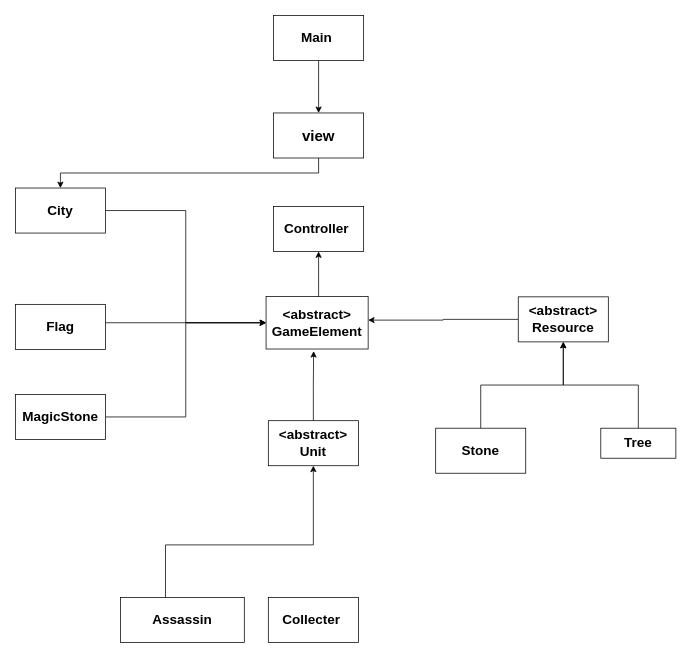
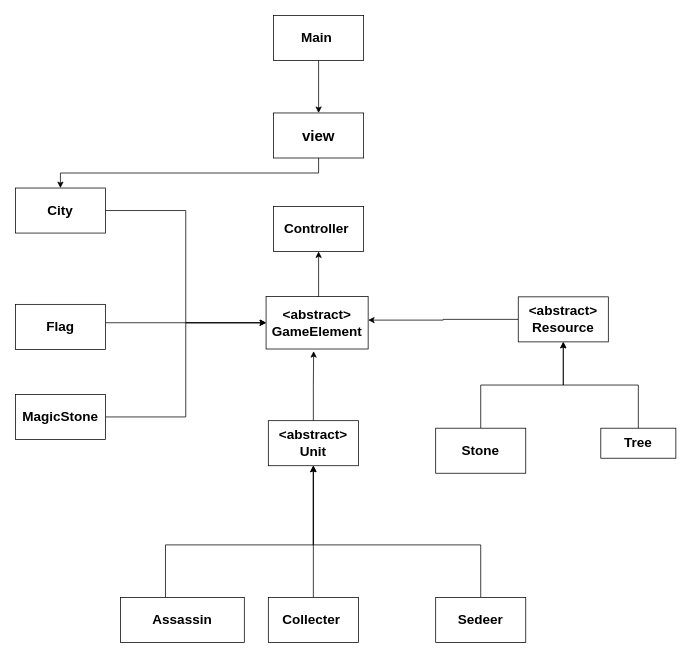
  <mxCell id="0" />
  <mxCell id="1" parent="0" />
  <mxCell id="2" style="edgeStyle=orthogonalEdgeStyle;rounded=0;orthogonalLoop=1;jettySize=auto;html=1;exitX=0.5;exitY=1;exitDx=0;exitDy=0;entryX=0.5;entryY=0;entryDx=0;entryDy=0;" edge="1" parent="1" source="3" target="5"><mxGeometry relative="1" as="geometry" /></mxCell>
  <mxCell id="3" value="&lt;font style=&quot;font-size: 18px;&quot;&gt;&lt;b&gt;Main&amp;nbsp;&lt;/b&gt;&lt;/font&gt;" style="rounded=0;whiteSpace=wrap;html=1;" vertex="1" parent="1"><mxGeometry x="364" y="20" width="120" height="60" as="geometry" /></mxCell>
  <mxCell id="4" style="edgeStyle=orthogonalEdgeStyle;rounded=0;orthogonalLoop=1;jettySize=auto;html=1;exitX=0.5;exitY=1;exitDx=0;exitDy=0;" edge="1" parent="1" source="5" target="10"><mxGeometry relative="1" as="geometry" /></mxCell>
  <mxCell id="5" value="&lt;font style=&quot;font-size: 20px;&quot;&gt;&lt;b&gt;view&lt;/b&gt;&lt;/font&gt;" style="rounded=0;whiteSpace=wrap;html=1;" vertex="1" parent="1"><mxGeometry x="364" y="150" width="120" height="60" as="geometry" /></mxCell>
  <mxCell id="6" value="&lt;span style=&quot;font-size: 18px;&quot;&gt;&lt;b&gt;Controller&amp;nbsp;&lt;/b&gt;&lt;/span&gt;" style="rounded=0;whiteSpace=wrap;html=1;" vertex="1" parent="1"><mxGeometry x="364" y="274.5" width="120" height="60" as="geometry" /></mxCell>
  <mxCell id="7" style="edgeStyle=orthogonalEdgeStyle;rounded=0;orthogonalLoop=1;jettySize=auto;html=1;exitX=0.5;exitY=0;exitDx=0;exitDy=0;entryX=0.5;entryY=1;entryDx=0;entryDy=0;" edge="1" parent="1" source="8" target="6"><mxGeometry relative="1" as="geometry"><Array as="points"><mxPoint x="424" y="395" /></Array></mxGeometry></mxCell>
  <mxCell id="8" value="&lt;span style=&quot;font-size: 18px;&quot;&gt;&lt;b&gt;&amp;lt;abstract&amp;gt;&lt;br&gt;GameElement&lt;/b&gt;&lt;/span&gt;" style="rounded=0;whiteSpace=wrap;html=1;" vertex="1" parent="1"><mxGeometry x="354" y="394.5" width="136" height="70" as="geometry" /></mxCell>
  <mxCell id="9" style="edgeStyle=orthogonalEdgeStyle;rounded=0;orthogonalLoop=1;jettySize=auto;html=1;entryX=0;entryY=0.5;entryDx=0;entryDy=0;" edge="1" parent="1" source="10" target="8"><mxGeometry relative="1" as="geometry" /></mxCell>
  <mxCell id="10" value="&lt;span style=&quot;font-size: 18px;&quot;&gt;&lt;b&gt;City&lt;/b&gt;&lt;/span&gt;" style="rounded=0;whiteSpace=wrap;html=1;" vertex="1" parent="1"><mxGeometry x="20" y="250" width="120" height="60" as="geometry" /></mxCell>
  <mxCell id="11" style="edgeStyle=orthogonalEdgeStyle;rounded=0;orthogonalLoop=1;jettySize=auto;html=1;exitX=0;exitY=0.5;exitDx=0;exitDy=0;" edge="1" parent="1" source="12"><mxGeometry relative="1" as="geometry"><mxPoint x="490" y="426" as="targetPoint" /><Array as="points"><mxPoint x="590" y="426" /></Array></mxGeometry></mxCell>
  <mxCell id="12" value="&lt;span style=&quot;font-size: 18px;&quot;&gt;&lt;b&gt;&amp;lt;abstract&amp;gt;&lt;br&gt;Resource&lt;/b&gt;&lt;/span&gt;" style="rounded=0;whiteSpace=wrap;html=1;" vertex="1" parent="1"><mxGeometry x="690" y="395" width="120" height="60" as="geometry" /></mxCell>
  <mxCell id="13" style="edgeStyle=orthogonalEdgeStyle;rounded=0;orthogonalLoop=1;jettySize=auto;html=1;entryX=0.5;entryY=1;entryDx=0;entryDy=0;" edge="1" parent="1" source="14" target="12"><mxGeometry relative="1" as="geometry" /></mxCell>
  <mxCell id="14" value="&lt;span style=&quot;font-size: 18px;&quot;&gt;&lt;b&gt;Stone&lt;/b&gt;&lt;/span&gt;" style="rounded=0;whiteSpace=wrap;html=1;" vertex="1" parent="1"><mxGeometry x="580" y="570" width="120" height="60" as="geometry" /></mxCell>
  <mxCell id="15" style="edgeStyle=orthogonalEdgeStyle;rounded=0;orthogonalLoop=1;jettySize=auto;html=1;entryX=0.5;entryY=1;entryDx=0;entryDy=0;" edge="1" parent="1" source="16" target="12"><mxGeometry relative="1" as="geometry" /></mxCell>
  <mxCell id="16" value="&lt;span style=&quot;font-size: 18px;&quot;&gt;&lt;b&gt;Tree&lt;/b&gt;&lt;/span&gt;" style="rounded=0;whiteSpace=wrap;html=1;" vertex="1" parent="1"><mxGeometry x="800" y="570" width="100" height="40" as="geometry" /></mxCell>
  <mxCell id="17" value="&lt;span style=&quot;font-size: 18px;&quot;&gt;&lt;b&gt;&amp;lt;abstract&amp;gt;&lt;br&gt;Unit&lt;/b&gt;&lt;/span&gt;" style="rounded=0;whiteSpace=wrap;html=1;" vertex="1" parent="1"><mxGeometry x="357" y="560" width="120" height="60" as="geometry" /></mxCell>
  <mxCell id="18" style="edgeStyle=orthogonalEdgeStyle;rounded=0;orthogonalLoop=1;jettySize=auto;html=1;entryX=0.5;entryY=1;entryDx=0;entryDy=0;" edge="1" parent="1" source="19" target="17"><mxGeometry relative="1" as="geometry"><Array as="points"><mxPoint x="220" y="725.5" /><mxPoint x="417" y="725.5" /></Array></mxGeometry></mxCell>
  <mxCell id="19" value="&lt;span style=&quot;font-size: 18px;&quot;&gt;&lt;b&gt;Assassin&lt;/b&gt;&lt;/span&gt;" style="rounded=0;whiteSpace=wrap;html=1;" vertex="1" parent="1"><mxGeometry x="160" y="795.5" width="165" height="60" as="geometry" /></mxCell>
+ <mxCell id="20" style="edgeStyle=orthogonalEdgeStyle;rounded=0;orthogonalLoop=1;jettySize=auto;html=1;exitX=0.5;exitY=0;exitDx=0;exitDy=0;entryX=0.5;entryY=1;entryDx=0;entryDy=0;" edge="1" parent="1" source="21" target="17"><mxGeometry relative="1" as="geometry" /></mxCell>
  <mxCell id="21" value="&lt;span style=&quot;font-size: 18px;&quot;&gt;&lt;b&gt;Collecter&amp;nbsp;&lt;/b&gt;&lt;/span&gt;" style="rounded=0;whiteSpace=wrap;html=1;" vertex="1" parent="1"><mxGeometry x="357" y="795.5" width="120" height="60" as="geometry" /></mxCell>
+ <mxCell id="22" style="edgeStyle=orthogonalEdgeStyle;rounded=0;orthogonalLoop=1;jettySize=auto;html=1;entryX=0.5;entryY=1;entryDx=0;entryDy=0;" edge="1" parent="1" source="23" target="17"><mxGeometry relative="1" as="geometry"><Array as="points"><mxPoint x="640" y="725.5" /><mxPoint x="417" y="725.5" /></Array></mxGeometry></mxCell>
+ <mxCell id="23" value="&lt;span style=&quot;font-size: 18px;&quot;&gt;&lt;b&gt;Sedeer&lt;/b&gt;&lt;/span&gt;" style="rounded=0;whiteSpace=wrap;html=1;" vertex="1" parent="1"><mxGeometry x="580" y="795.5" width="120" height="60" as="geometry" /></mxCell>
  <mxCell id="24" style="edgeStyle=orthogonalEdgeStyle;rounded=0;orthogonalLoop=1;jettySize=auto;html=1;entryX=0;entryY=0.5;entryDx=0;entryDy=0;" edge="1" parent="1" source="25" target="8"><mxGeometry relative="1" as="geometry" /></mxCell>
  <mxCell id="25" value="&lt;span style=&quot;font-size: 18px;&quot;&gt;&lt;b&gt;MagicStone&lt;/b&gt;&lt;/span&gt;" style="rounded=0;whiteSpace=wrap;html=1;" vertex="1" parent="1"><mxGeometry x="20" y="525" width="120" height="60" as="geometry" /></mxCell>
  <mxCell id="26" style="edgeStyle=orthogonalEdgeStyle;rounded=0;orthogonalLoop=1;jettySize=auto;html=1;entryX=0;entryY=0.5;entryDx=0;entryDy=0;" edge="1" parent="1" source="27" target="8"><mxGeometry relative="1" as="geometry"><Array as="points"><mxPoint x="247" y="430" /></Array></mxGeometry></mxCell>
  <mxCell id="27" value="&lt;span style=&quot;font-size: 18px;&quot;&gt;&lt;b&gt;Flag&lt;/b&gt;&lt;/span&gt;" style="rounded=0;whiteSpace=wrap;html=1;" vertex="1" parent="1"><mxGeometry x="20" y="405" width="120" height="60" as="geometry" /></mxCell>
  <mxCell id="28" style="edgeStyle=orthogonalEdgeStyle;rounded=0;orthogonalLoop=1;jettySize=auto;html=1;entryX=0.466;entryY=1.04;entryDx=0;entryDy=0;entryPerimeter=0;" edge="1" parent="1" source="17" target="8"><mxGeometry relative="1" as="geometry" /></mxCell>
